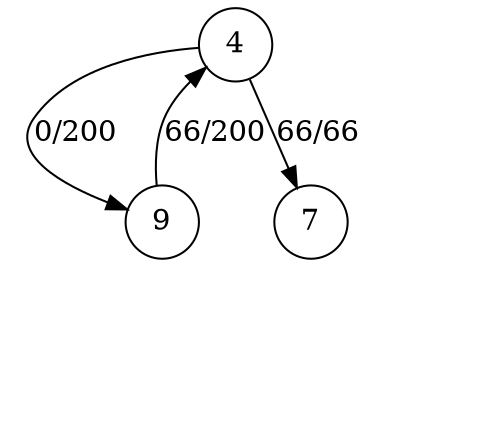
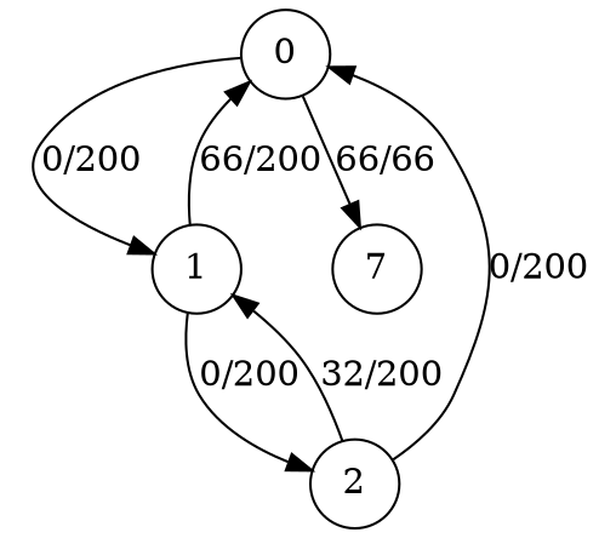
  digraph {
    node [shape=circle]
-   0 [label=4]
-   1 [label=9]
+   0
+   1
    n3 [label=7]
+   2
    0 -> 1 [label="0/200"]
    0 -> n3 [label="66/66"]
    1 -> 0 [label="66/200"]
+   1 -> 2 [label="0/200"]
+   2 -> 0 [label="0/200"]
+   2 -> 1 [label="32/200"]
  }
